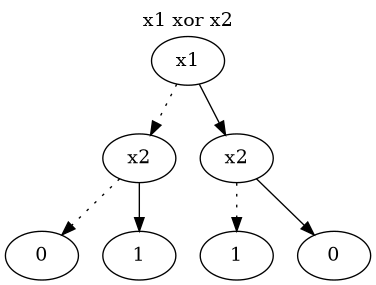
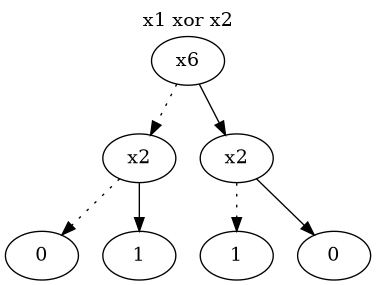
  digraph {
    label="x1 xor x2"
    labelloc=t
-   n1 [label=x1]
+   n1 [label=x6]
    n2 [label=x2]
    n3 [label=x2]
    n4 [label=0]
    n5 [label=1]
    n6 [label=1]
    n7 [label=0]
    n1 -> n2 [style=dotted]
    n1 -> n3
    n2 -> n4 [style=dotted]
    n2 -> n5
    n3 -> n6 [style=dotted]
    n3 -> n7
  }
